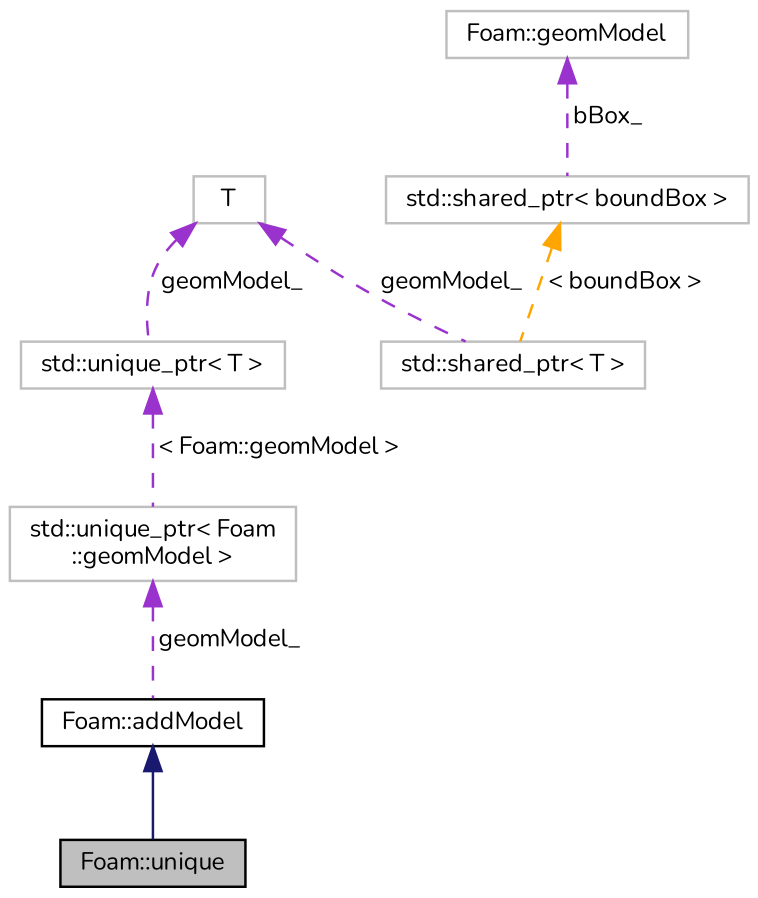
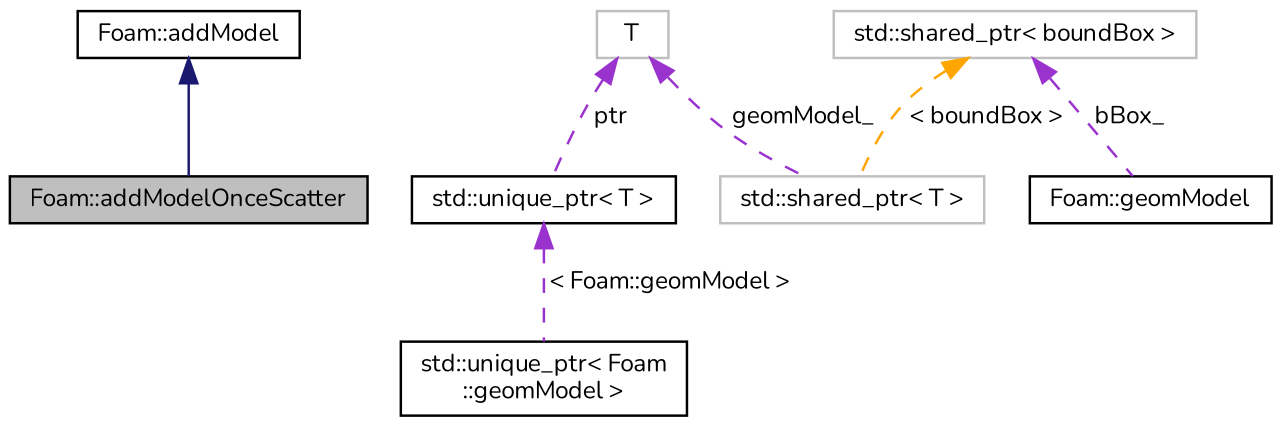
  digraph {
    fontname=Nunito
    node [color=grey75 fillcolor=white fontname=Nunito fontsize=10 shape=record style=filled]
    edge [color=darkorchid3 dir=back fontname=Nunito fontsize=10 labelfontname=Helvetica labelfontsize=10 style=dashed]
-   n1 [color=black fillcolor=grey75 fontcolor=black height=0.2 label="Foam::unique" width=0.4]
+   n1 [color=black fillcolor=grey75 fontcolor=black height=0.2 label="Foam::addModelOnceScatter" width=0.4]
    n2 [color=black height=0.2 label="Foam::addModel" width=0.4]
-   n3 [height=0.2 label="std::unique_ptr\< Foam\l::geomModel \>" width=0.4]
-   n4 [height=0.2 label="Foam::geomModel" width=0.4]
+   n3 [color=black height=0.2 label="std::unique_ptr\< Foam\l::geomModel \>" width=0.4]
+   n4 [color=black height=0.2 label="Foam::geomModel" width=0.4]
    n5 [height=0.2 label="std::shared_ptr\< boundBox \>" width=0.4]
    n6 [height=0.2 label="std::shared_ptr\< T \>" width=0.4]
    n7 [height=0.2 label=T width=0.4]
-   n8 [height=0.2 label="std::unique_ptr\< T \>" width=0.4]
+   n8 [color=black height=0.2 label="std::unique_ptr\< T \>" width=0.4]
    n2 -> n1 [color=midnightblue style=solid]
-   n3 -> n2 [label=" geomModel_"]
-   n4 -> n5 [label=" bBox_"]
+   n5 -> n4 [label=" bBox_"]
    n5 -> n6 [color=orange label=" \< boundBox \>"]
    n7 -> n6 [label=" geomModel_"]
-   n7 -> n8 [label=" geomModel_"]
+   n7 -> n8 [label=" ptr"]
    n8 -> n3 [label=" \< Foam::geomModel \>"]
  }
